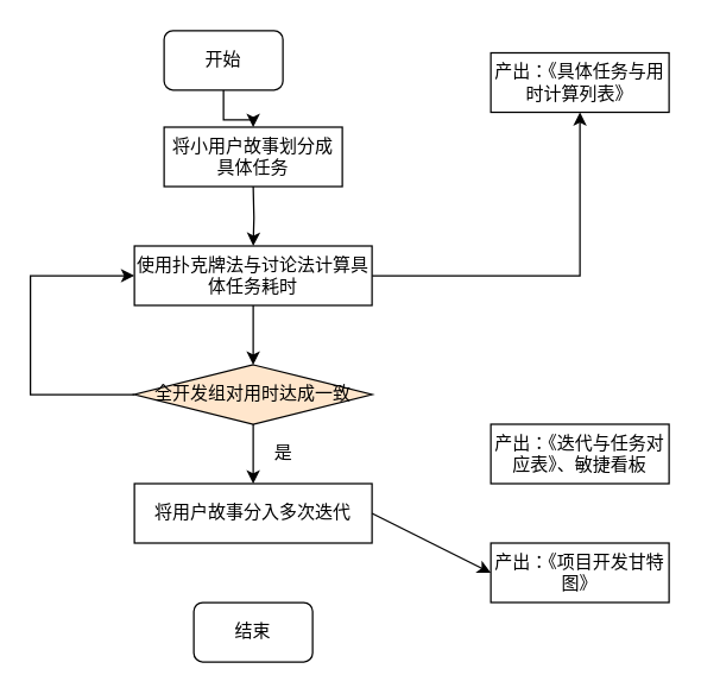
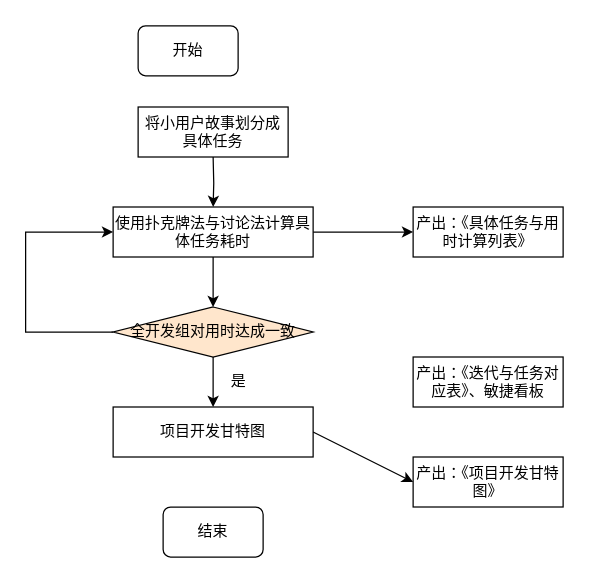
  <mxCell id="0" />
  <mxCell id="1" parent="0" />
  <mxCell id="2" value="" style="edgeStyle=orthogonalEdgeStyle;rounded=0;orthogonalLoop=1;jettySize=auto;html=1;" edge="1" parent="1" target="5"><mxGeometry relative="1" as="geometry"><mxPoint x="170" y="125" as="sourcePoint" /></mxGeometry></mxCell>
  <mxCell id="3" value="" style="edgeStyle=orthogonalEdgeStyle;rounded=0;orthogonalLoop=1;jettySize=auto;html=1;" edge="1" parent="1" source="5" target="9"><mxGeometry relative="1" as="geometry" /></mxCell>
  <mxCell id="4" value="" style="edgeStyle=orthogonalEdgeStyle;rounded=0;orthogonalLoop=1;jettySize=auto;html=1;" edge="1" parent="1" source="5" target="15"><mxGeometry relative="1" as="geometry" /></mxCell>
  <mxCell id="5" value="使用扑克牌法与讨论法计算具体任务耗时" style="rounded=0;whiteSpace=wrap;html=1;" vertex="1" parent="1"><mxGeometry x="90" y="165" width="160" height="40" as="geometry" /></mxCell>
- <mxCell id="6" value="将用户故事分入多次迭代" style="rounded=0;whiteSpace=wrap;html=1;" vertex="1" parent="1"><mxGeometry x="90" y="325" width="160" height="40" as="geometry" /></mxCell>
+ <mxCell id="6" value="项目开发甘特图" style="rounded=0;whiteSpace=wrap;html=1;" vertex="1" parent="1"><mxGeometry x="90" y="325" width="160" height="40" as="geometry" /></mxCell>
  <mxCell id="7" value="结束" style="rounded=1;whiteSpace=wrap;html=1;" vertex="1" parent="1"><mxGeometry x="130" y="405" width="80" height="40" as="geometry" /></mxCell>
  <mxCell id="8" value="" style="edgeStyle=orthogonalEdgeStyle;rounded=0;orthogonalLoop=1;jettySize=auto;html=1;" edge="1" parent="1" source="9" target="6"><mxGeometry relative="1" as="geometry" /></mxCell>
  <mxCell id="9" value="全开发组对用时达成一致" style="rhombus;whiteSpace=wrap;html=1;fillColor=#ffe6cc;" vertex="1" parent="1"><mxGeometry x="90" y="245" width="160" height="40" as="geometry" /></mxCell>
  <mxCell id="10" value="是" style="text;html=1;align=center;verticalAlign=middle;resizable=0;points=[];autosize=1;strokeColor=none;fillColor=none;" vertex="1" parent="1"><mxGeometry x="170" y="290" width="40" height="30" as="geometry" /></mxCell>
  <mxCell id="11" value="" style="endArrow=classic;html=1;rounded=0;exitX=0;exitY=0.5;exitDx=0;exitDy=0;entryX=0;entryY=0.5;entryDx=0;entryDy=0;" edge="1" parent="1" source="9" target="5"><mxGeometry width="50" height="50" relative="1" as="geometry"><mxPoint x="200" y="385" as="sourcePoint" /><mxPoint x="250" y="335" as="targetPoint" /><Array as="points"><mxPoint x="20" y="265" /><mxPoint x="20" y="185" /></Array></mxGeometry></mxCell>
  <mxCell id="12" value="将小用户故事划分成具体任务" style="whiteSpace=wrap;html=1;rounded=0;" vertex="1" parent="1"><mxGeometry x="110" y="85" width="120" height="40" as="geometry" /></mxCell>
- <mxCell id="13" value="" style="edgeStyle=orthogonalEdgeStyle;rounded=0;orthogonalLoop=1;jettySize=auto;html=1;" edge="1" parent="1" source="14" target="12"><mxGeometry relative="1" as="geometry" /></mxCell>
  <mxCell id="14" value="开始" style="rounded=1;whiteSpace=wrap;html=1;" vertex="1" parent="1"><mxGeometry x="110" y="20" width="80" height="40" as="geometry" /></mxCell>
- <mxCell id="15" value="产出：《具体任务与用时计算列表》" style="rounded=0;whiteSpace=wrap;html=1;" vertex="1" parent="1"><mxGeometry x="330" y="35" width="120" height="40" as="geometry" /></mxCell>
+ <mxCell id="15" value="产出：《具体任务与用时计算列表》" style="rounded=0;whiteSpace=wrap;html=1;" vertex="1" parent="1"><mxGeometry x="330" y="165" width="120" height="40" as="geometry" /></mxCell>
  <mxCell id="16" value="产出：《迭代与任务对应表》、敏捷看板" style="rounded=0;whiteSpace=wrap;html=1;" vertex="1" parent="1"><mxGeometry x="330" y="285" width="120" height="40" as="geometry" /></mxCell>
  <mxCell id="17" value="产出：《项目开发甘特图》" style="rounded=0;whiteSpace=wrap;html=1;" vertex="1" parent="1"><mxGeometry x="330" y="365" width="120" height="40" as="geometry" /></mxCell>
  <mxCell id="18" value="" style="endArrow=classic;html=1;rounded=0;entryX=0;entryY=0.5;entryDx=0;entryDy=0;" edge="1" parent="1" target="17"><mxGeometry width="50" height="50" relative="1" as="geometry"><mxPoint x="250" y="345" as="sourcePoint" /><mxPoint x="250" y="215" as="targetPoint" /></mxGeometry></mxCell>
